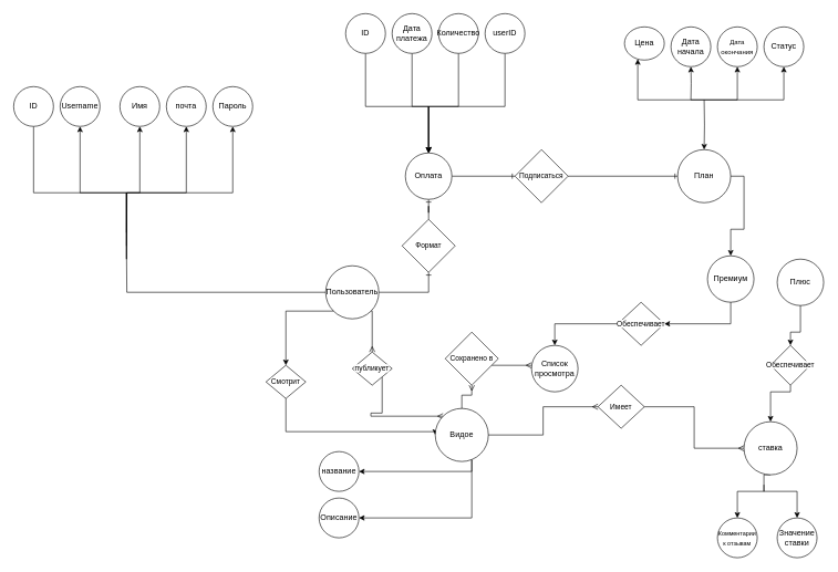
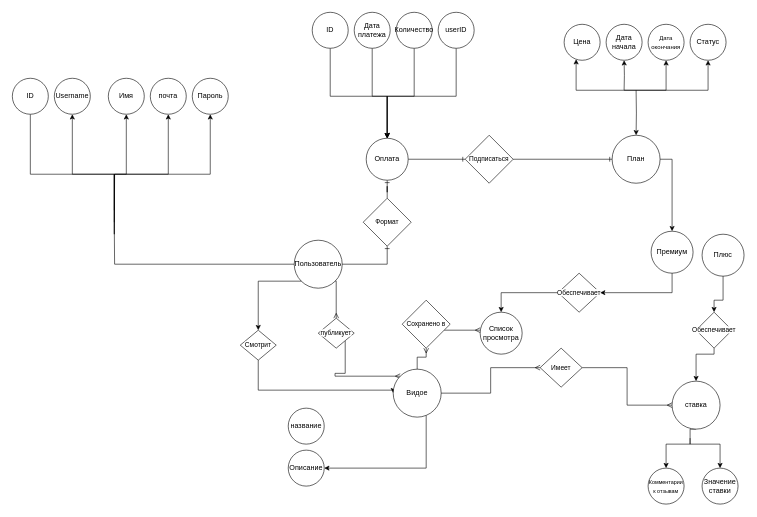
  <mxCell id="0" />
  <mxCell id="1" parent="0" />
  <mxCell id="2" style="edgeStyle=orthogonalEdgeStyle;rounded=0;orthogonalLoop=1;jettySize=auto;html=1;entryX=0.5;entryY=1;entryDx=0;entryDy=0;" parent="1" target="8" edge="1"><mxGeometry relative="1" as="geometry"><mxPoint x="190" y="390" as="sourcePoint" /></mxGeometry></mxCell>
  <mxCell id="3" style="edgeStyle=orthogonalEdgeStyle;rounded=0;orthogonalLoop=1;jettySize=auto;html=1;" parent="1" target="9" edge="1"><mxGeometry relative="1" as="geometry"><Array as="points"><mxPoint x="190" y="380" /><mxPoint x="190" y="290" /><mxPoint x="280" y="290" /></Array><mxPoint x="190" y="380" as="sourcePoint" /></mxGeometry></mxCell>
  <mxCell id="4" style="edgeStyle=orthogonalEdgeStyle;rounded=0;orthogonalLoop=1;jettySize=auto;html=1;entryX=0;entryY=0.5;entryDx=0;entryDy=0;exitX=0.5;exitY=1;exitDx=0;exitDy=0;" parent="1" source="50" target="30" edge="1"><mxGeometry relative="1" as="geometry"><Array as="points"><mxPoint x="430" y="650" /></Array><mxPoint x="430" y="480" as="sourcePoint" /><mxPoint x="570" y="650" as="targetPoint" /></mxGeometry></mxCell>
  <mxCell id="5" style="edgeStyle=orthogonalEdgeStyle;rounded=0;orthogonalLoop=1;jettySize=auto;html=1;entryX=0;entryY=0;entryDx=0;entryDy=0;exitX=1;exitY=1;exitDx=0;exitDy=0;endArrow=ERmany;endFill=0;" parent="1" source="52" target="30" edge="1"><mxGeometry relative="1" as="geometry"><Array as="points"><mxPoint x="558" y="622" /></Array></mxGeometry></mxCell>
  <mxCell id="6" style="edgeStyle=orthogonalEdgeStyle;rounded=0;orthogonalLoop=1;jettySize=auto;html=1;endArrow=none;endFill=0;" parent="1" source="7" edge="1"><mxGeometry relative="1" as="geometry"><mxPoint x="190" y="380" as="targetPoint" /></mxGeometry></mxCell>
  <mxCell id="7" value="Пользователь" style="ellipse;whiteSpace=wrap;html=1;aspect=fixed;" parent="1" vertex="1"><mxGeometry x="490" y="400" width="80" height="80" as="geometry" /></mxCell>
  <mxCell id="8" value="Имя" style="ellipse;whiteSpace=wrap;html=1;aspect=fixed;" parent="1" vertex="1"><mxGeometry x="180" y="130" width="60" height="60" as="geometry" /></mxCell>
  <mxCell id="9" value="почта" style="ellipse;whiteSpace=wrap;html=1;aspect=fixed;" parent="1" vertex="1"><mxGeometry x="250" y="130" width="60" height="60" as="geometry" /></mxCell>
  <mxCell id="10" value="Пароль" style="ellipse;whiteSpace=wrap;html=1;aspect=fixed;" parent="1" vertex="1"><mxGeometry x="320" y="130" width="60" height="60" as="geometry" /></mxCell>
  <mxCell id="11" style="edgeStyle=orthogonalEdgeStyle;rounded=0;orthogonalLoop=1;jettySize=auto;html=1;entryX=0.5;entryY=1;entryDx=0;entryDy=0;" parent="1" target="10" edge="1"><mxGeometry relative="1" as="geometry"><Array as="points"><mxPoint x="190" y="290" /><mxPoint x="350" y="290" /></Array><mxPoint x="190" y="370" as="sourcePoint" /></mxGeometry></mxCell>
  <mxCell id="12" style="edgeStyle=orthogonalEdgeStyle;rounded=0;orthogonalLoop=1;jettySize=auto;html=1;" parent="1" target="21" edge="1"><mxGeometry relative="1" as="geometry"><mxPoint x="1040" y="150" as="sourcePoint" /><Array as="points"><mxPoint x="960" y="150" /></Array></mxGeometry></mxCell>
  <mxCell id="13" style="edgeStyle=orthogonalEdgeStyle;rounded=0;orthogonalLoop=1;jettySize=auto;html=1;entryX=0.5;entryY=1;entryDx=0;entryDy=0;" parent="1" target="22" edge="1"><mxGeometry relative="1" as="geometry"><mxPoint x="1040" y="150" as="sourcePoint" /></mxGeometry></mxCell>
  <mxCell id="14" style="edgeStyle=orthogonalEdgeStyle;rounded=0;orthogonalLoop=1;jettySize=auto;html=1;entryX=0.5;entryY=1;entryDx=0;entryDy=0;" parent="1" target="23" edge="1"><mxGeometry relative="1" as="geometry"><mxPoint x="1040" y="150" as="sourcePoint" /><Array as="points"><mxPoint x="1110" y="150" /></Array></mxGeometry></mxCell>
  <mxCell id="15" style="edgeStyle=orthogonalEdgeStyle;rounded=0;orthogonalLoop=1;jettySize=auto;html=1;entryX=0.5;entryY=1;entryDx=0;entryDy=0;" parent="1" target="24" edge="1"><mxGeometry relative="1" as="geometry"><mxPoint x="1040" y="150" as="sourcePoint" /><Array as="points"><mxPoint x="1180" y="150" /></Array></mxGeometry></mxCell>
  <mxCell id="16" value="" style="edgeStyle=orthogonalEdgeStyle;rounded=0;orthogonalLoop=1;jettySize=auto;html=1;exitX=0;exitY=0.5;exitDx=0;exitDy=0;" parent="1" source="46" target="25" edge="1"><mxGeometry relative="1" as="geometry"><Array as="points"><mxPoint x="835" y="488" /></Array></mxGeometry></mxCell>
  <mxCell id="17" value="" style="edgeStyle=orthogonalEdgeStyle;rounded=0;orthogonalLoop=1;jettySize=auto;html=1;entryX=0.5;entryY=0;entryDx=0;entryDy=0;exitX=0.5;exitY=1;exitDx=0;exitDy=0;" parent="1" source="54" target="35" edge="1"><mxGeometry x="-0.259" y="18" relative="1" as="geometry"><Array as="points"><mxPoint x="1190" y="590" /><mxPoint x="1160" y="590" /><mxPoint x="1160" y="630" /></Array><mxPoint x="16" y="-8" as="offset" /></mxGeometry></mxCell>
  <mxCell id="18" style="edgeStyle=orthogonalEdgeStyle;rounded=0;orthogonalLoop=1;jettySize=auto;html=1;entryX=0.5;entryY=0;entryDx=0;entryDy=0;" parent="1" target="20" edge="1"><mxGeometry relative="1" as="geometry"><mxPoint x="1060" y="150" as="sourcePoint" /><Array as="points" /><mxPoint x="1120" y="220" as="targetPoint" /></mxGeometry></mxCell>
  <mxCell id="19" style="edgeStyle=orthogonalEdgeStyle;rounded=0;orthogonalLoop=1;jettySize=auto;html=1;entryX=0.5;entryY=0;entryDx=0;entryDy=0;exitX=1;exitY=0.5;exitDx=0;exitDy=0;" parent="1" source="20" target="41" edge="1"><mxGeometry relative="1" as="geometry" /></mxCell>
  <mxCell id="20" value="План" style="ellipse;whiteSpace=wrap;html=1;aspect=fixed;" parent="1" vertex="1"><mxGeometry x="1020" y="225" width="80" height="80" as="geometry" /></mxCell>
- <mxCell id="21" value="Цена" style="ellipse;whiteSpace=wrap;html=1;aspect=fixed;" parent="1" vertex="1"><mxGeometry x="940" y="40" width="60" height="50" as="geometry" /></mxCell>
+ <mxCell id="21" value="Цена" style="ellipse;whiteSpace=wrap;html=1;aspect=fixed;" parent="1" vertex="1"><mxGeometry x="940" y="40" width="60" height="60" as="geometry" /></mxCell>
  <mxCell id="22" value="Дата начала" style="ellipse;whiteSpace=wrap;html=1;aspect=fixed;" parent="1" vertex="1"><mxGeometry x="1010" y="40" width="60" height="60" as="geometry" /></mxCell>
  <mxCell id="23" value="&lt;font style=&quot;font-size: 10px;&quot;&gt;Дата окончания&lt;/font&gt;" style="ellipse;whiteSpace=wrap;html=1;aspect=fixed;" parent="1" vertex="1"><mxGeometry x="1080" y="40" width="60" height="60" as="geometry" /></mxCell>
  <mxCell id="24" value="Статус" style="ellipse;whiteSpace=wrap;html=1;aspect=fixed;" parent="1" vertex="1"><mxGeometry x="1150" y="40" width="60" height="60" as="geometry" /></mxCell>
  <mxCell id="25" value="Список просмотра" style="ellipse;whiteSpace=wrap;html=1;aspect=fixed;" parent="1" vertex="1"><mxGeometry x="800" y="520" width="70" height="70" as="geometry" /></mxCell>
- <mxCell id="26" style="edgeStyle=orthogonalEdgeStyle;rounded=0;orthogonalLoop=1;jettySize=auto;html=1;entryX=1;entryY=0.5;entryDx=0;entryDy=0;" parent="1" source="30" target="31" edge="1"><mxGeometry relative="1" as="geometry"><Array as="points"><mxPoint x="710" y="710" /></Array></mxGeometry></mxCell>
  <mxCell id="27" style="edgeStyle=orthogonalEdgeStyle;rounded=0;orthogonalLoop=1;jettySize=auto;html=1;entryX=1;entryY=0.5;entryDx=0;entryDy=0;" parent="1" source="30" target="32" edge="1"><mxGeometry relative="1" as="geometry"><Array as="points"><mxPoint x="710" y="780" /></Array></mxGeometry></mxCell>
  <mxCell id="28" value="" style="edgeStyle=orthogonalEdgeStyle;rounded=0;orthogonalLoop=1;jettySize=auto;html=1;endArrow=ERmany;endFill=0;" parent="1" source="56" edge="1"><mxGeometry relative="1" as="geometry"><mxPoint x="800" y="550" as="targetPoint" /><Array as="points"><mxPoint x="710" y="550" /><mxPoint x="800" y="550" /></Array></mxGeometry></mxCell>
  <mxCell id="29" value="" style="edgeStyle=orthogonalEdgeStyle;rounded=0;orthogonalLoop=1;jettySize=auto;html=1;entryX=0;entryY=0.5;entryDx=0;entryDy=0;endArrow=ERmany;endFill=0;" parent="1" source="48" target="35" edge="1"><mxGeometry relative="1" as="geometry" /></mxCell>
  <mxCell id="30" value="Видое" style="ellipse;whiteSpace=wrap;html=1;aspect=fixed;" parent="1" vertex="1"><mxGeometry x="655" y="615" width="80" height="80" as="geometry" /></mxCell>
  <mxCell id="31" value="название" style="ellipse;whiteSpace=wrap;html=1;aspect=fixed;" parent="1" vertex="1"><mxGeometry x="480" y="680" width="60" height="60" as="geometry" /></mxCell>
  <mxCell id="32" value="Описание" style="ellipse;whiteSpace=wrap;html=1;aspect=fixed;" parent="1" vertex="1"><mxGeometry x="480" y="750" width="60" height="60" as="geometry" /></mxCell>
  <mxCell id="33" style="edgeStyle=orthogonalEdgeStyle;rounded=0;orthogonalLoop=1;jettySize=auto;html=1;entryX=0.5;entryY=0;entryDx=0;entryDy=0;exitX=0.5;exitY=1;exitDx=0;exitDy=0;" parent="1" source="35" target="36" edge="1"><mxGeometry relative="1" as="geometry"><Array as="points"><mxPoint x="1150" y="740" /><mxPoint x="1110" y="740" /></Array><mxPoint x="1200" y="660" as="sourcePoint" /></mxGeometry></mxCell>
  <mxCell id="34" style="edgeStyle=orthogonalEdgeStyle;rounded=0;orthogonalLoop=1;jettySize=auto;html=1;entryX=0.5;entryY=0;entryDx=0;entryDy=0;" parent="1" target="37" edge="1"><mxGeometry relative="1" as="geometry"><mxPoint x="1150" y="730" as="sourcePoint" /><mxPoint x="1210" y="900" as="targetPoint" /><Array as="points"><mxPoint x="1150" y="740" /><mxPoint x="1200" y="740" /></Array></mxGeometry></mxCell>
  <mxCell id="35" value="ставкa" style="ellipse;whiteSpace=wrap;html=1;aspect=fixed;" parent="1" vertex="1"><mxGeometry x="1120" y="635" width="80" height="80" as="geometry" /></mxCell>
  <mxCell id="36" value="&lt;font style=&quot;font-size: 9px;&quot;&gt;Комментарии к отзывам&lt;/font&gt;" style="ellipse;whiteSpace=wrap;html=1;aspect=fixed;" parent="1" vertex="1"><mxGeometry x="1080" y="780" width="60" height="60" as="geometry" /></mxCell>
  <mxCell id="37" value="Значение ставки" style="ellipse;whiteSpace=wrap;html=1;aspect=fixed;" parent="1" vertex="1"><mxGeometry x="1170" y="780" width="60" height="60" as="geometry" /></mxCell>
  <mxCell id="38" style="edgeStyle=orthogonalEdgeStyle;rounded=0;orthogonalLoop=1;jettySize=auto;html=1;" parent="1" target="39" edge="1"><mxGeometry relative="1" as="geometry"><Array as="points"><mxPoint x="190" y="350" /><mxPoint x="190" y="290" /><mxPoint x="120" y="290" /></Array><mxPoint x="190" y="350" as="sourcePoint" /></mxGeometry></mxCell>
  <mxCell id="39" value="Username" style="ellipse;whiteSpace=wrap;html=1;aspect=fixed;" parent="1" vertex="1"><mxGeometry x="90" y="130" width="60" height="60" as="geometry" /></mxCell>
  <mxCell id="40" value="Плюс" style="ellipse;whiteSpace=wrap;html=1;aspect=fixed;" parent="1" vertex="1"><mxGeometry x="1170" y="390" width="70" height="70" as="geometry" /></mxCell>
- <mxCell id="41" value="Премиум" style="ellipse;whiteSpace=wrap;html=1;aspect=fixed;" parent="1" vertex="1"><mxGeometry x="1065" y="385" width="70" height="70" as="geometry" /></mxCell>
+ <mxCell id="41" value="Премиум" style="ellipse;whiteSpace=wrap;html=1;aspect=fixed;" parent="1" vertex="1"><mxGeometry x="1085" y="385" width="70" height="70" as="geometry" /></mxCell>
  <mxCell id="42" value="" style="edgeStyle=orthogonalEdgeStyle;rounded=0;orthogonalLoop=1;jettySize=auto;html=1;entryX=0;entryY=0.5;entryDx=0;entryDy=0;endArrow=ERone;endFill=0;exitX=1;exitY=0.5;exitDx=0;exitDy=0;" parent="1" source="58" target="44" edge="1"><mxGeometry x="-0.289" y="-30" relative="1" as="geometry"><mxPoint x="760" y="310" as="sourcePoint" /><mxPoint x="900" y="320" as="targetPoint" /><mxPoint as="offset" /></mxGeometry></mxCell>
  <mxCell id="43" style="edgeStyle=orthogonalEdgeStyle;rounded=0;orthogonalLoop=1;jettySize=auto;html=1;entryX=0;entryY=0.5;entryDx=0;entryDy=0;endArrow=ERone;endFill=0;" parent="1" source="44" target="20" edge="1"><mxGeometry relative="1" as="geometry" /></mxCell>
  <mxCell id="44" value="&lt;span style=&quot;font-size: 11px; text-wrap: nowrap; background-color: rgb(255, 255, 255);&quot;&gt;Подписаться&lt;/span&gt;" style="rhombus;whiteSpace=wrap;html=1;" parent="1" vertex="1"><mxGeometry x="775" y="225" width="80" height="80" as="geometry" /></mxCell>
  <mxCell id="45" value="" style="edgeStyle=orthogonalEdgeStyle;rounded=0;orthogonalLoop=1;jettySize=auto;html=1;exitX=0.5;exitY=1;exitDx=0;exitDy=0;" parent="1" source="41" target="46" edge="1"><mxGeometry relative="1" as="geometry"><mxPoint x="1005" y="450" as="sourcePoint" /><mxPoint x="835" y="520" as="targetPoint" /></mxGeometry></mxCell>
  <mxCell id="46" value="&lt;span style=&quot;font-size: 11px; text-wrap: nowrap; background-color: rgb(255, 255, 255);&quot;&gt;Обеспечивает&lt;/span&gt;" style="rhombus;whiteSpace=wrap;html=1;" parent="1" vertex="1"><mxGeometry x="930" y="455" width="70" height="65" as="geometry" /></mxCell>
  <mxCell id="47" value="" style="edgeStyle=orthogonalEdgeStyle;rounded=0;orthogonalLoop=1;jettySize=auto;html=1;entryX=0;entryY=0.5;entryDx=0;entryDy=0;endArrow=ERmany;endFill=0;" parent="1" source="30" target="48" edge="1"><mxGeometry relative="1" as="geometry"><mxPoint x="750" y="650" as="sourcePoint" /><mxPoint x="1120" y="570" as="targetPoint" /></mxGeometry></mxCell>
  <mxCell id="48" value="&lt;span style=&quot;font-size: 11px; text-wrap: nowrap; background-color: rgb(255, 255, 255);&quot;&gt;Имеет&lt;/span&gt;" style="rhombus;whiteSpace=wrap;html=1;" parent="1" vertex="1"><mxGeometry x="900" y="580" width="70" height="65" as="geometry" /></mxCell>
  <mxCell id="49" value="" style="edgeStyle=orthogonalEdgeStyle;rounded=0;orthogonalLoop=1;jettySize=auto;html=1;entryX=0.5;entryY=0;entryDx=0;entryDy=0;exitX=0;exitY=1;exitDx=0;exitDy=0;" parent="1" source="7" target="50" edge="1"><mxGeometry relative="1" as="geometry"><Array as="points"><mxPoint x="430" y="468" /></Array><mxPoint x="502" y="468" as="sourcePoint" /><mxPoint x="670" y="650" as="targetPoint" /></mxGeometry></mxCell>
  <mxCell id="50" value="&lt;span style=&quot;font-size: 11px; text-wrap: nowrap; background-color: rgb(255, 255, 255);&quot;&gt;Смотрит&lt;/span&gt;" style="rhombus;whiteSpace=wrap;html=1;" parent="1" vertex="1"><mxGeometry x="400" y="550" width="60" height="50" as="geometry" /></mxCell>
  <mxCell id="51" value="" style="edgeStyle=orthogonalEdgeStyle;rounded=0;orthogonalLoop=1;jettySize=auto;html=1;entryX=0.5;entryY=0;entryDx=0;entryDy=0;exitX=1;exitY=1;exitDx=0;exitDy=0;endArrow=ERmany;endFill=0;" parent="1" source="7" target="52" edge="1"><mxGeometry relative="1" as="geometry"><Array as="points"><mxPoint x="560" y="468" /></Array><mxPoint x="558" y="468" as="sourcePoint" /><mxPoint x="682" y="622" as="targetPoint" /></mxGeometry></mxCell>
  <mxCell id="52" value="&lt;span style=&quot;font-size: 11px; text-wrap: nowrap; background-color: rgb(255, 255, 255);&quot;&gt;публикует&lt;/span&gt;" style="rhombus;whiteSpace=wrap;html=1;" parent="1" vertex="1"><mxGeometry x="530" y="530" width="60" height="50" as="geometry" /></mxCell>
  <mxCell id="53" value="" style="edgeStyle=orthogonalEdgeStyle;rounded=0;orthogonalLoop=1;jettySize=auto;html=1;entryX=0.5;entryY=0;entryDx=0;entryDy=0;exitX=0.5;exitY=1;exitDx=0;exitDy=0;" parent="1" source="40" target="54" edge="1"><mxGeometry x="-0.259" y="18" relative="1" as="geometry"><Array as="points"><mxPoint x="1205" y="500" /><mxPoint x="1190" y="500" /></Array><mxPoint x="16" y="-8" as="offset" /><mxPoint x="1205" y="460" as="sourcePoint" /><mxPoint x="1150" y="630" as="targetPoint" /></mxGeometry></mxCell>
  <mxCell id="54" value="&lt;span style=&quot;font-size: 11px; text-wrap: nowrap; background-color: rgb(255, 255, 255);&quot;&gt;Обеспечивает&lt;/span&gt;" style="rhombus;whiteSpace=wrap;html=1;" parent="1" vertex="1"><mxGeometry x="1160" y="520" width="60" height="60" as="geometry" /></mxCell>
  <mxCell id="55" value="" style="edgeStyle=orthogonalEdgeStyle;rounded=0;orthogonalLoop=1;jettySize=auto;html=1;endArrow=ERmany;endFill=0;" parent="1" source="30" target="56" edge="1"><mxGeometry relative="1" as="geometry"><mxPoint x="800" y="550" as="targetPoint" /><Array as="points" /><mxPoint x="710" y="610" as="sourcePoint" /></mxGeometry></mxCell>
  <mxCell id="56" value="&lt;span style=&quot;font-size: 11px; text-wrap: nowrap; background-color: rgb(255, 255, 255);&quot;&gt;Сохранено в&lt;/span&gt;" style="rhombus;whiteSpace=wrap;html=1;" parent="1" vertex="1"><mxGeometry x="670" y="500" width="80" height="80" as="geometry" /></mxCell>
  <mxCell id="57" value="" style="edgeStyle=orthogonalEdgeStyle;rounded=0;orthogonalLoop=1;jettySize=auto;html=1;entryX=0.5;entryY=1;entryDx=0;entryDy=0;endArrow=ERone;endFill=0;" parent="1" source="70" target="58" edge="1"><mxGeometry x="-0.289" y="-30" relative="1" as="geometry"><mxPoint x="570" y="440" as="sourcePoint" /><mxPoint x="680" y="310" as="targetPoint" /><Array as="points" /><mxPoint as="offset" /></mxGeometry></mxCell>
  <mxCell id="58" value="Оплата" style="ellipse;whiteSpace=wrap;html=1;aspect=fixed;" parent="1" vertex="1"><mxGeometry x="610" y="230" width="70" height="70" as="geometry" /></mxCell>
  <mxCell id="59" style="edgeStyle=orthogonalEdgeStyle;rounded=0;orthogonalLoop=1;jettySize=auto;html=1;endArrow=none;endFill=0;" parent="1" source="60" edge="1"><mxGeometry relative="1" as="geometry"><mxPoint x="190" y="390" as="targetPoint" /><Array as="points"><mxPoint x="50" y="290" /><mxPoint x="190" y="290" /></Array></mxGeometry></mxCell>
  <mxCell id="60" value="ID" style="ellipse;whiteSpace=wrap;html=1;aspect=fixed;" parent="1" vertex="1"><mxGeometry x="20" y="130" width="60" height="60" as="geometry" /></mxCell>
  <mxCell id="61" style="edgeStyle=orthogonalEdgeStyle;rounded=0;orthogonalLoop=1;jettySize=auto;html=1;entryX=0.5;entryY=0;entryDx=0;entryDy=0;" parent="1" source="62" target="58" edge="1"><mxGeometry relative="1" as="geometry"><Array as="points"><mxPoint x="620" y="160" /><mxPoint x="645" y="160" /></Array></mxGeometry></mxCell>
  <mxCell id="62" value="Дата платежа" style="ellipse;whiteSpace=wrap;html=1;aspect=fixed;" parent="1" vertex="1"><mxGeometry x="590" y="20" width="60" height="60" as="geometry" /></mxCell>
  <mxCell id="63" style="edgeStyle=orthogonalEdgeStyle;rounded=0;orthogonalLoop=1;jettySize=auto;html=1;entryX=0.5;entryY=0;entryDx=0;entryDy=0;" parent="1" source="64" target="58" edge="1"><mxGeometry relative="1" as="geometry"><Array as="points"><mxPoint x="690" y="160" /><mxPoint x="645" y="160" /></Array></mxGeometry></mxCell>
  <mxCell id="64" value="Количество" style="ellipse;whiteSpace=wrap;html=1;aspect=fixed;" parent="1" vertex="1"><mxGeometry x="660" y="20" width="60" height="60" as="geometry" /></mxCell>
  <mxCell id="65" style="edgeStyle=orthogonalEdgeStyle;rounded=0;orthogonalLoop=1;jettySize=auto;html=1;entryX=0.5;entryY=0;entryDx=0;entryDy=0;" parent="1" source="66" target="58" edge="1"><mxGeometry relative="1" as="geometry"><Array as="points"><mxPoint x="760" y="160" /><mxPoint x="645" y="160" /></Array></mxGeometry></mxCell>
  <mxCell id="66" value="userID" style="ellipse;whiteSpace=wrap;html=1;aspect=fixed;" parent="1" vertex="1"><mxGeometry x="730" y="20" width="60" height="60" as="geometry" /></mxCell>
  <mxCell id="67" style="edgeStyle=orthogonalEdgeStyle;rounded=0;orthogonalLoop=1;jettySize=auto;html=1;entryX=0.5;entryY=0;entryDx=0;entryDy=0;" parent="1" source="68" target="58" edge="1"><mxGeometry relative="1" as="geometry"><Array as="points"><mxPoint x="550" y="160" /><mxPoint x="645" y="160" /></Array></mxGeometry></mxCell>
  <mxCell id="68" value="ID" style="ellipse;whiteSpace=wrap;html=1;aspect=fixed;" parent="1" vertex="1"><mxGeometry x="520" y="20" width="60" height="60" as="geometry" /></mxCell>
  <mxCell id="69" value="" style="edgeStyle=orthogonalEdgeStyle;rounded=0;orthogonalLoop=1;jettySize=auto;html=1;entryX=0.5;entryY=1;entryDx=0;entryDy=0;endArrow=ERone;endFill=0;" parent="1" source="7" target="70" edge="1"><mxGeometry x="-0.289" y="-30" relative="1" as="geometry"><mxPoint x="570" y="440" as="sourcePoint" /><mxPoint x="645" y="300" as="targetPoint" /><Array as="points"><mxPoint x="645" y="440" /></Array><mxPoint as="offset" /></mxGeometry></mxCell>
  <mxCell id="70" value="&lt;span style=&quot;font-size: 11px; text-wrap: nowrap;&quot;&gt;Формат&lt;/span&gt;" style="rhombus;whiteSpace=wrap;html=1;" parent="1" vertex="1"><mxGeometry x="605" y="330" width="80" height="80" as="geometry" /></mxCell>
